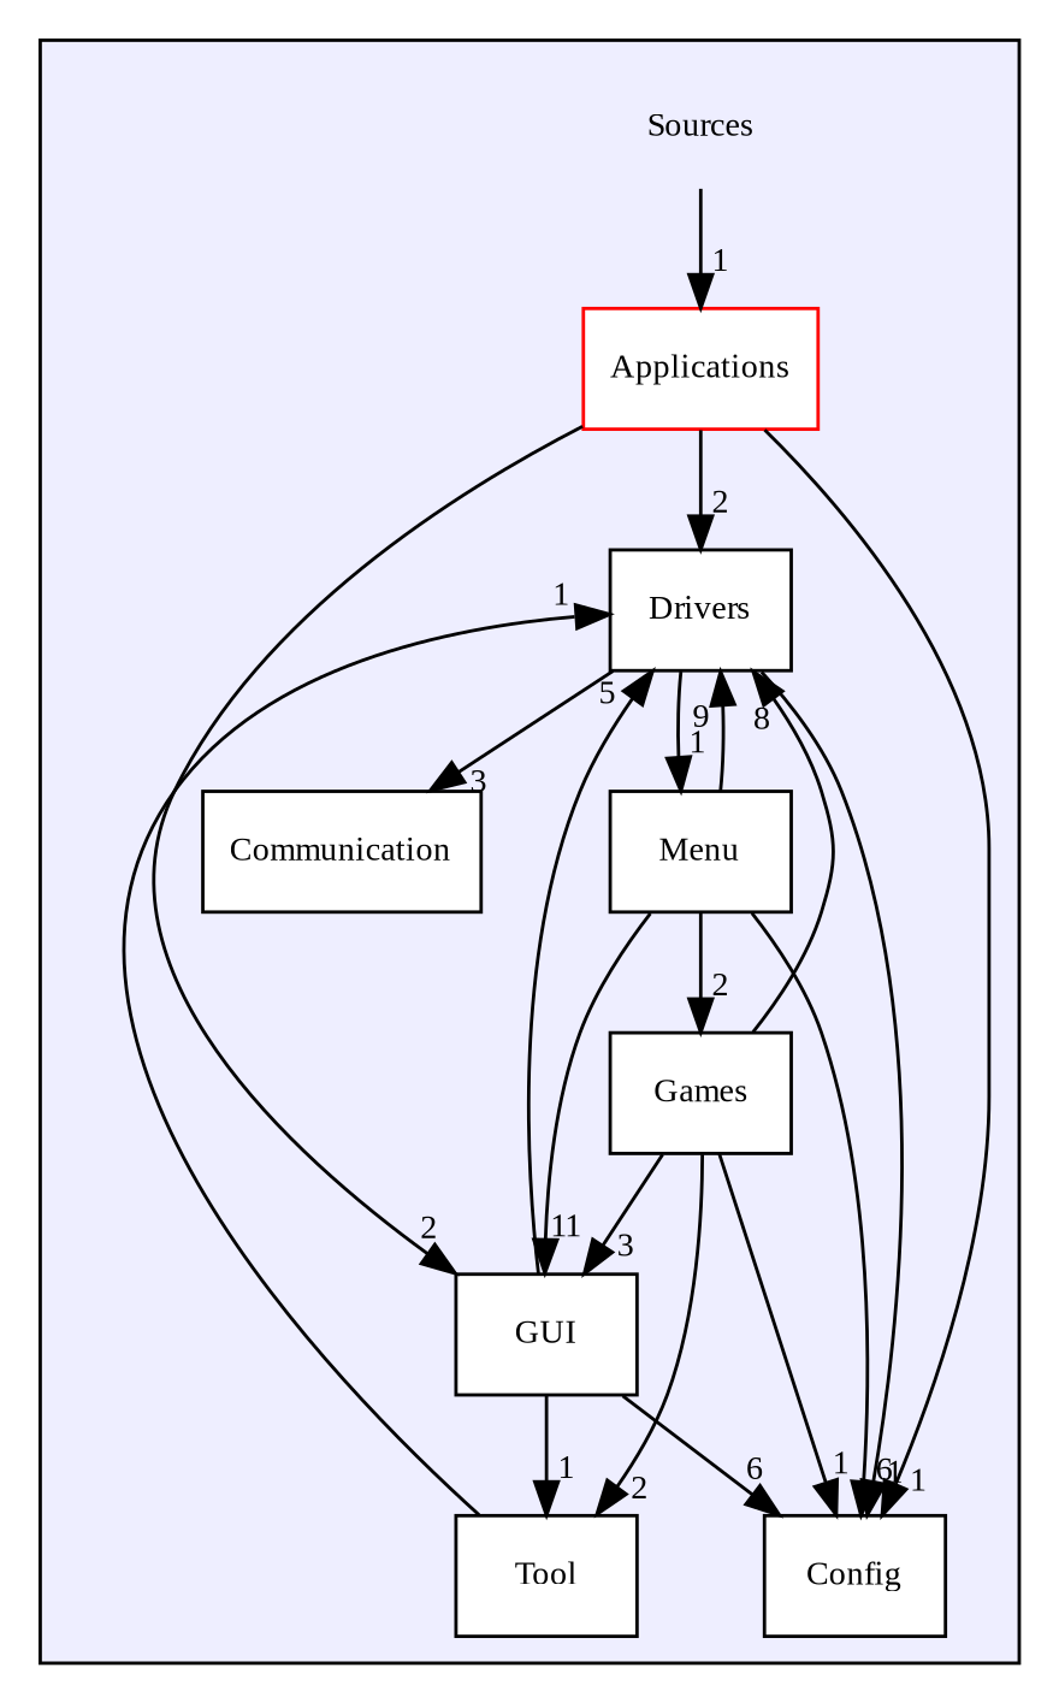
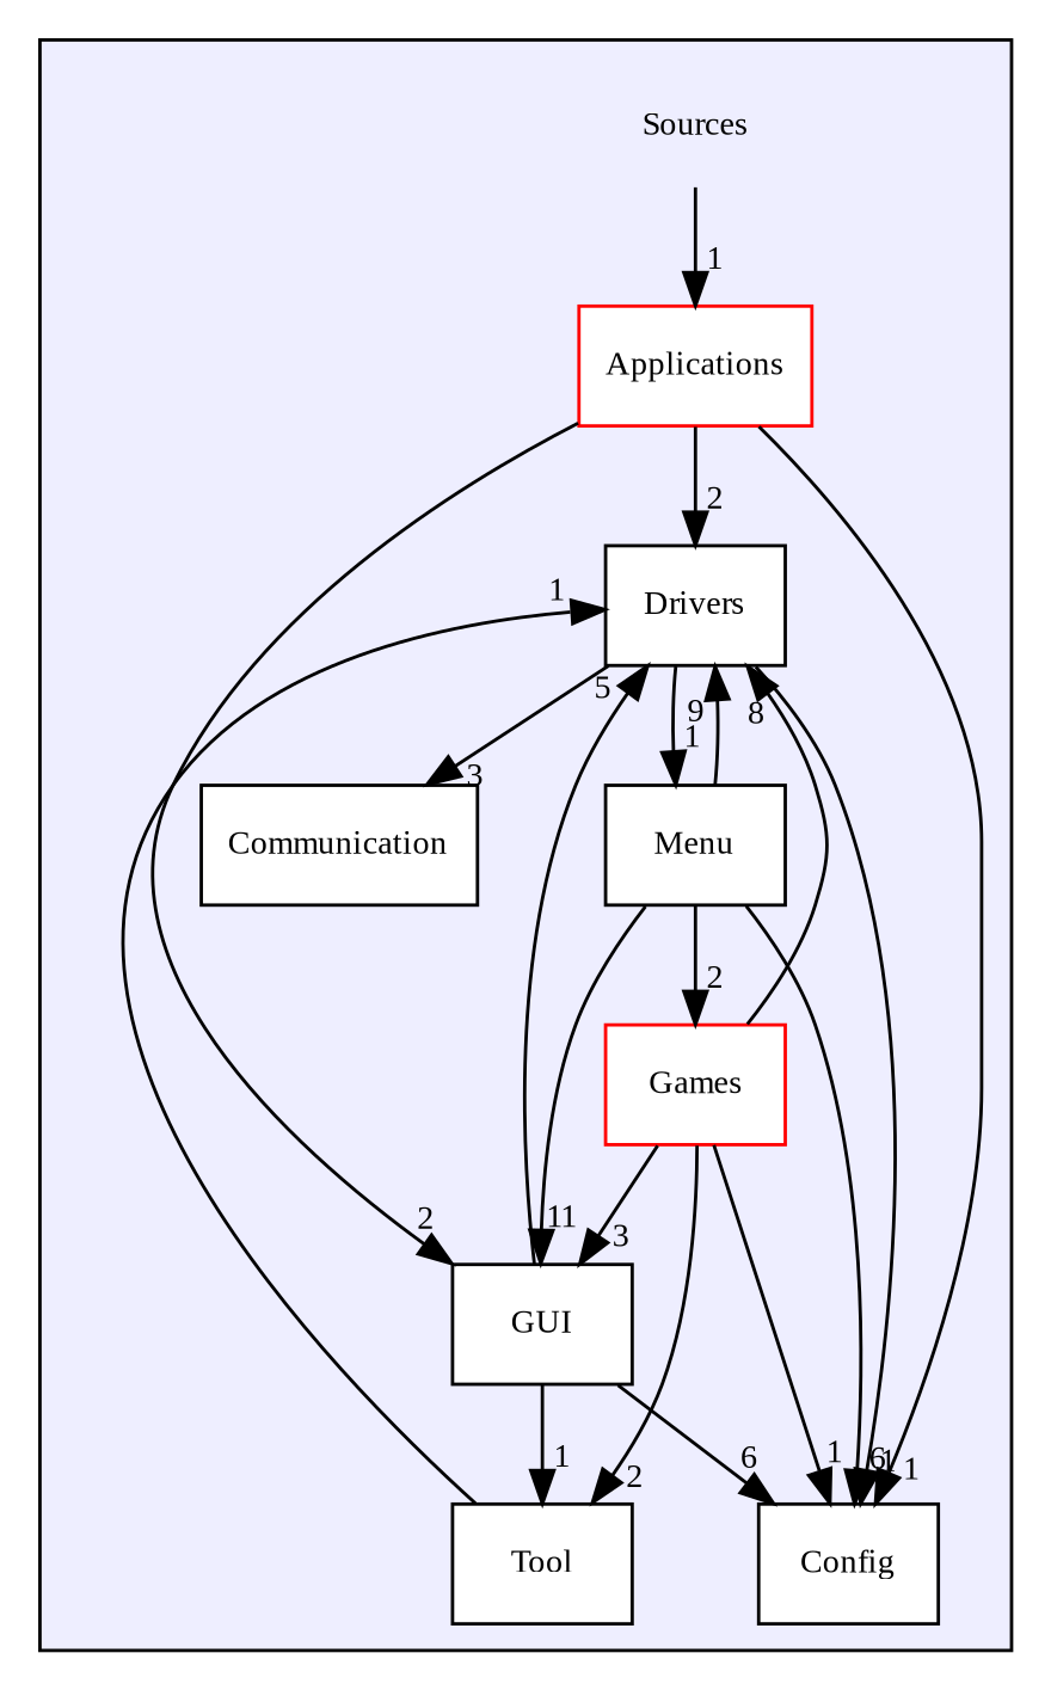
  digraph {
    compound=true
    node [fontname=TimesNewRoman fontsize=10 shape=box color=black fillcolor=white style=filled]
    edge [headlabel=1 labeldistance=1.5 labelfontname=TimesNewRoman labelfontsize=10]
    n1 [label=Sources shape=plaintext color="" fillcolor="" style=""]
    n2 [color=red label=Applications]
    n3 [label=Communication]
    n4 [label=Config]
    n5 [label=Drivers]
-   n6 [label=Games]
+   n6 [color=red label=Games]
    n7 [label=GUI]
    n8 [label=Menu]
    n9 [label=Tool]
    subgraph cluster_1 {
      bgcolor="#eeeeff"
      pencolor=black
      n1
      n2
      n3
      n4
      n5
      n6
      n7
      n8
      n9
    }
    n1 -> n2
    n2 -> n4
    n2 -> n5 [headlabel=2]
    n2 -> n7 [headlabel=2]
    n5 -> n3 [headlabel=3]
    n5 -> n4
    n5 -> n8
    n6 -> n4
    n6 -> n5 [headlabel=8]
    n6 -> n7 [headlabel=3]
    n6 -> n9 [headlabel=2]
    n7 -> n4 [headlabel=6]
    n7 -> n5 [headlabel=5]
    n7 -> n9
    n8 -> n4 [headlabel=6]
    n8 -> n5 [headlabel=9]
    n8 -> n6 [headlabel=2]
    n8 -> n7 [headlabel=11]
    n9 -> n5
  }
